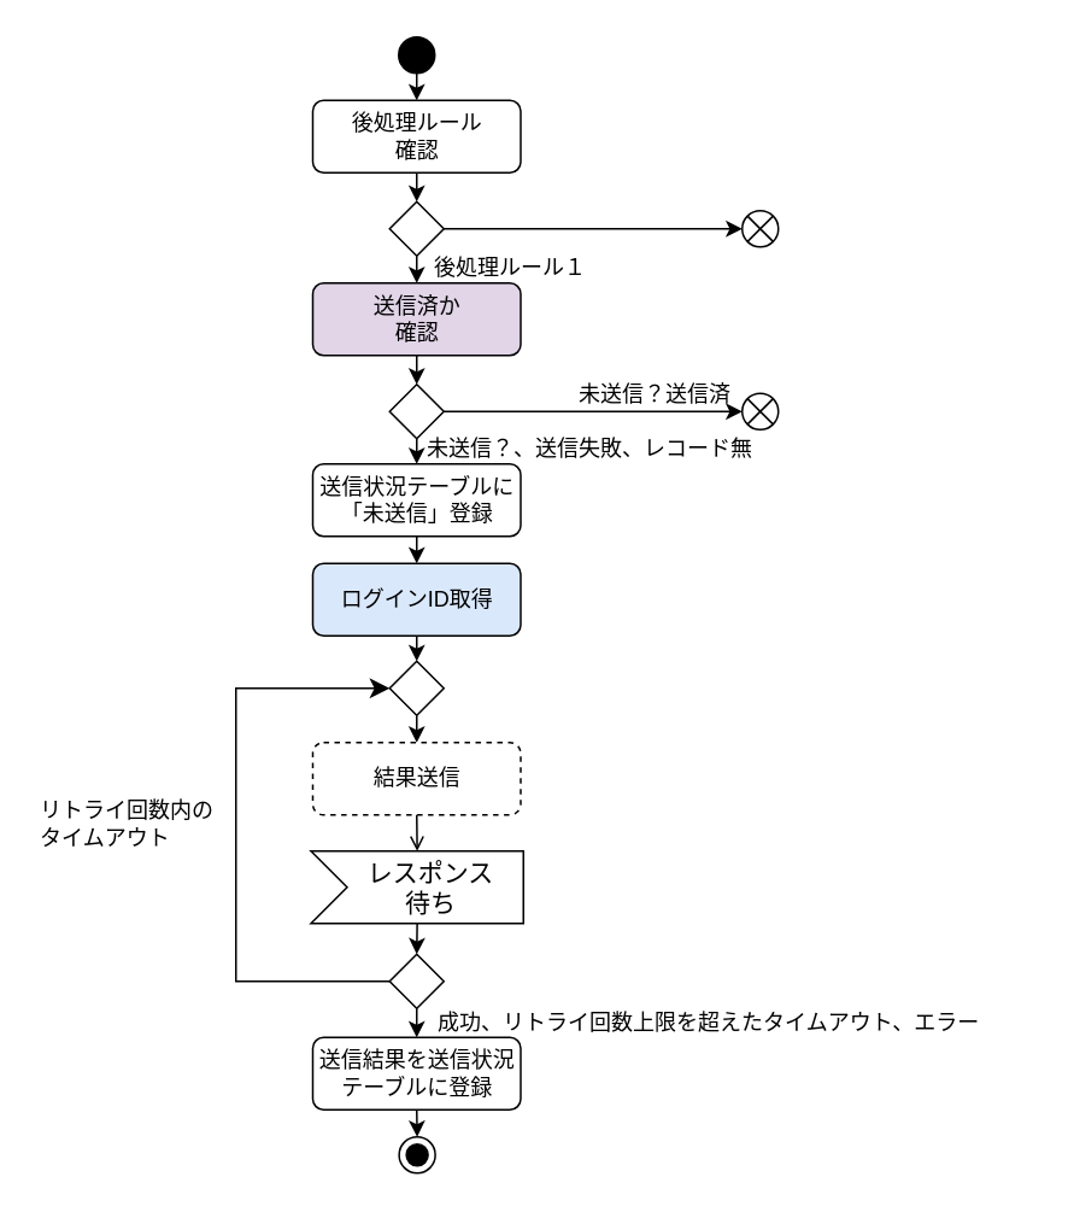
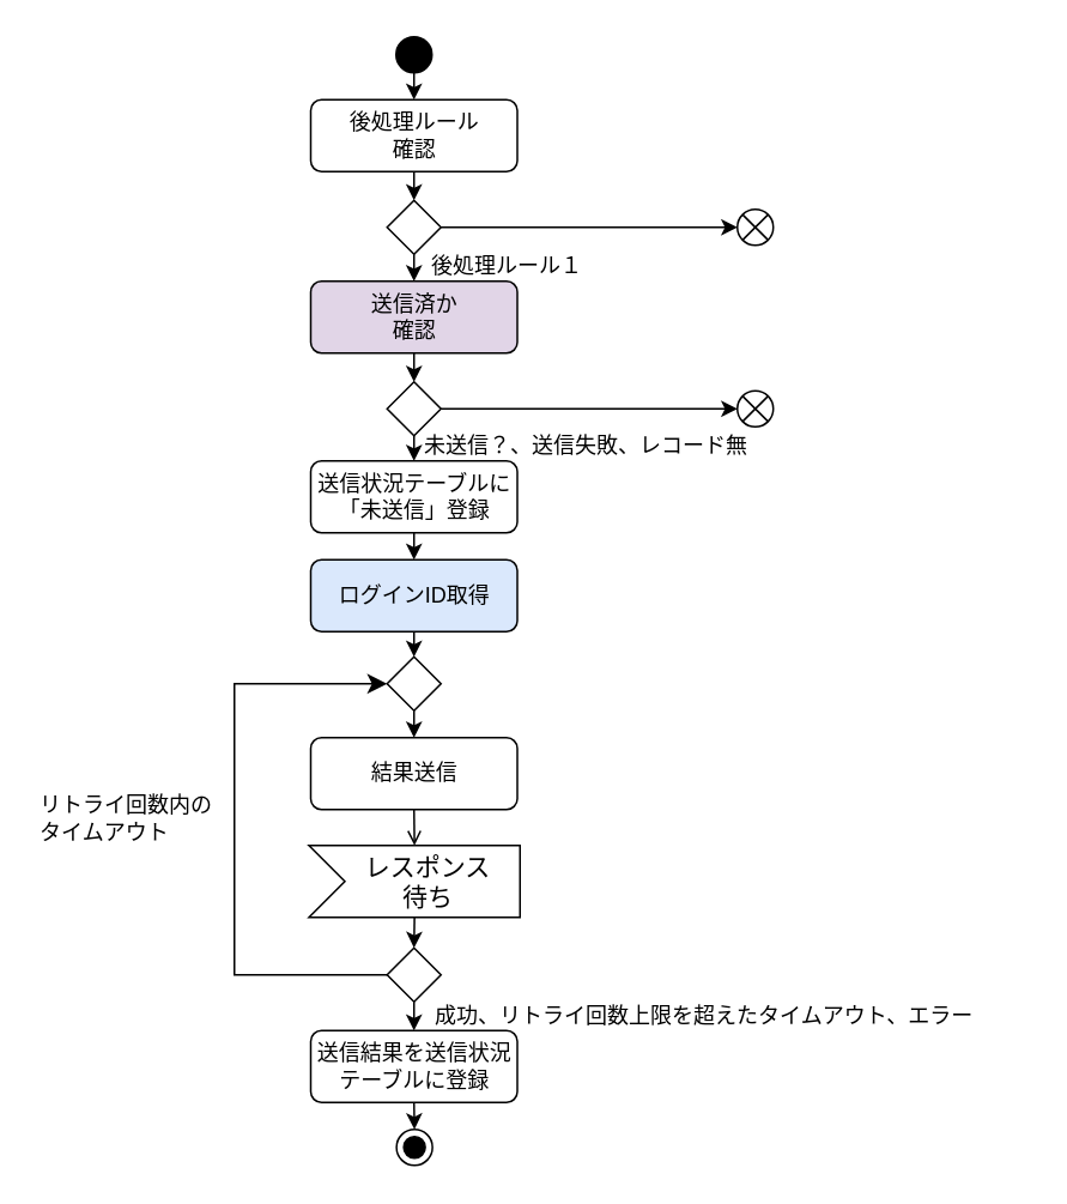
  <mxCell id="0" />
  <mxCell id="1" parent="0" />
  <mxCell id="2" value="リトライ回数内の&lt;div&gt;タイムアウト&lt;/div&gt;" style="text;html=1;align=left;verticalAlign=middle;whiteSpace=wrap;rounded=0;" parent="1" vertex="1"><mxGeometry x="20" y="440" width="110" height="30" as="geometry" /></mxCell>
- <mxCell id="3" value="未送信？送信済" style="text;html=1;align=center;verticalAlign=middle;whiteSpace=wrap;rounded=0;" parent="1" vertex="1"><mxGeometry x="316" y="203" width="92" height="30" as="geometry" /></mxCell>
  <mxCell id="4" value="未送信？、送信失敗、レコード無" style="text;html=1;align=center;verticalAlign=middle;whiteSpace=wrap;rounded=0;" parent="1" vertex="1"><mxGeometry x="225" y="233" width="202" height="30" as="geometry" /></mxCell>
  <mxCell id="5" value="後処理ルール１" style="text;html=1;align=center;verticalAlign=middle;whiteSpace=wrap;rounded=0;" parent="1" vertex="1"><mxGeometry x="232" y="133" width="100" height="30" as="geometry" /></mxCell>
  <mxCell id="6" style="edgeStyle=none;html=1;exitX=0.5;exitY=1;exitDx=0;exitDy=0;" parent="1" source="7" target="8" edge="1"><mxGeometry relative="1" as="geometry" /></mxCell>
  <mxCell id="7" value="" style="ellipse;fillColor=strokeColor;html=1;" parent="1" vertex="1"><mxGeometry x="220" y="20" width="20" height="20" as="geometry" /></mxCell>
  <mxCell id="8" value="後処理ルール&lt;div&gt;確認&lt;/div&gt;" style="rounded=1;whiteSpace=wrap;html=1;" parent="1" vertex="1"><mxGeometry x="172.5" y="55" width="115" height="40" as="geometry" /></mxCell>
  <mxCell id="9" value="" style="ellipse;html=1;shape=endState;fillColor=strokeColor;" parent="1" vertex="1"><mxGeometry x="220.25" y="628" width="20" height="20" as="geometry" /></mxCell>
  <mxCell id="10" style="edgeStyle=none;html=1;exitX=0.5;exitY=1;exitDx=0;exitDy=0;entryX=0.5;entryY=0;entryDx=0;entryDy=0;" parent="1" source="12" target="15" edge="1"><mxGeometry relative="1" as="geometry" /></mxCell>
  <mxCell id="11" style="edgeStyle=none;html=1;exitX=1;exitY=0.5;exitDx=0;exitDy=0;entryX=0;entryY=0.5;entryDx=0;entryDy=0;" parent="1" source="12" target="34" edge="1"><mxGeometry relative="1" as="geometry" /></mxCell>
  <mxCell id="12" value="" style="rhombus;" parent="1" vertex="1"><mxGeometry x="215" y="111" width="30" height="30" as="geometry" /></mxCell>
  <mxCell id="13" style="edgeStyle=none;html=1;exitX=0.5;exitY=1;exitDx=0;exitDy=0;entryX=0.5;entryY=0;entryDx=0;entryDy=0;" parent="1" source="8" target="12" edge="1"><mxGeometry relative="1" as="geometry"><mxPoint x="240" y="50" as="sourcePoint" /><mxPoint x="240" y="70" as="targetPoint" /></mxGeometry></mxCell>
  <mxCell id="14" style="edgeStyle=none;html=1;exitX=0.5;exitY=1;exitDx=0;exitDy=0;entryX=0.5;entryY=0;entryDx=0;entryDy=0;" parent="1" source="15" target="18" edge="1"><mxGeometry relative="1" as="geometry" /></mxCell>
  <mxCell id="15" value="送信済か&lt;div&gt;確認&lt;/div&gt;" style="rounded=1;whiteSpace=wrap;html=1;fillColor=#e1d5e7;" parent="1" vertex="1"><mxGeometry x="172.5" y="156" width="115" height="40" as="geometry" /></mxCell>
  <mxCell id="16" style="edgeStyle=none;html=1;exitX=0.5;exitY=1;exitDx=0;exitDy=0;entryX=0.5;entryY=0;entryDx=0;entryDy=0;" parent="1" source="18" target="20" edge="1"><mxGeometry relative="1" as="geometry" /></mxCell>
  <mxCell id="17" style="edgeStyle=none;html=1;exitX=1;exitY=0.5;exitDx=0;exitDy=0;" parent="1" source="18" target="35" edge="1"><mxGeometry relative="1" as="geometry" /></mxCell>
  <mxCell id="18" value="" style="rhombus;" parent="1" vertex="1"><mxGeometry x="215" y="212" width="30" height="30" as="geometry" /></mxCell>
  <mxCell id="19" style="edgeStyle=none;html=1;exitX=0.5;exitY=1;exitDx=0;exitDy=0;entryX=0.5;entryY=0;entryDx=0;entryDy=0;" parent="1" source="20" target="22" edge="1"><mxGeometry relative="1" as="geometry" /></mxCell>
  <mxCell id="20" value="送信状況&lt;span style=&quot;background-color: transparent;&quot;&gt;テーブルに「未送信」登録&lt;/span&gt;" style="rounded=1;whiteSpace=wrap;html=1;" parent="1" vertex="1"><mxGeometry x="172.5" y="256" width="115" height="40" as="geometry" /></mxCell>
  <mxCell id="21" style="edgeStyle=none;html=1;exitX=0.5;exitY=1;exitDx=0;exitDy=0;entryX=0.5;entryY=0;entryDx=0;entryDy=0;" parent="1" source="22" target="24" edge="1"><mxGeometry relative="1" as="geometry" /></mxCell>
  <mxCell id="22" value="ログインID取得" style="rounded=1;whiteSpace=wrap;html=1;fillColor=#dae8fc;" parent="1" vertex="1"><mxGeometry x="172.5" y="311" width="115" height="40" as="geometry" /></mxCell>
  <mxCell id="23" style="edgeStyle=none;html=1;exitX=0.5;exitY=1;exitDx=0;exitDy=0;entryX=0.5;entryY=0;entryDx=0;entryDy=0;" parent="1" source="24" target="25" edge="1"><mxGeometry relative="1" as="geometry" /></mxCell>
  <mxCell id="24" value="" style="rhombus;" parent="1" vertex="1"><mxGeometry x="215" y="365" width="30" height="30" as="geometry" /></mxCell>
- <mxCell id="25" value="結果送信" style="rounded=1;whiteSpace=wrap;html=1;dashed=1;" parent="1" vertex="1"><mxGeometry x="172.5" y="410" width="115" height="40" as="geometry" /></mxCell>
+ <mxCell id="25" value="結果送信" style="rounded=1;whiteSpace=wrap;html=1;" parent="1" vertex="1"><mxGeometry x="172.5" y="410" width="115" height="40" as="geometry" /></mxCell>
  <mxCell id="26" style="edgeStyle=none;html=1;exitX=0;exitY=0;exitDx=58.75;exitDy=40;exitPerimeter=0;entryX=0.5;entryY=0;entryDx=0;entryDy=0;" parent="1" source="27" target="32" edge="1"><mxGeometry relative="1" as="geometry" /></mxCell>
  <mxCell id="27" value="レスポンス&lt;div&gt;待ち&lt;/div&gt;" style="html=1;shape=mxgraph.infographic.ribbonSimple;notch1=20;notch2=0;align=center;verticalAlign=middle;fontSize=14;fontStyle=0;fillColor=#FFFFFF;flipH=0;spacingRight=0;spacingLeft=14;whiteSpace=wrap;" parent="1" vertex="1"><mxGeometry x="171.5" y="470" width="117.5" height="40" as="geometry" /></mxCell>
  <mxCell id="28" style="edgeStyle=none;html=1;exitX=0.5;exitY=1;exitDx=0;exitDy=0;entryX=0;entryY=0;entryDx=58.75;entryDy=0;entryPerimeter=0;endArrow=open;" parent="1" source="25" target="27" edge="1"><mxGeometry relative="1" as="geometry" /></mxCell>
  <mxCell id="29" style="edgeStyle=none;html=1;exitX=0.5;exitY=1;exitDx=0;exitDy=0;entryX=0.5;entryY=0;entryDx=0;entryDy=0;" parent="1" source="30" target="9" edge="1"><mxGeometry relative="1" as="geometry" /></mxCell>
  <mxCell id="30" value="送信結果を送信状況&lt;div&gt;テーブルに登録&lt;/div&gt;" style="rounded=1;whiteSpace=wrap;html=1;" parent="1" vertex="1"><mxGeometry x="172.5" y="573" width="115" height="40" as="geometry" /></mxCell>
  <mxCell id="31" style="edgeStyle=none;html=1;exitX=0.5;exitY=1;exitDx=0;exitDy=0;entryX=0.5;entryY=0;entryDx=0;entryDy=0;" parent="1" source="32" target="30" edge="1"><mxGeometry relative="1" as="geometry" /></mxCell>
  <mxCell id="32" value="" style="rhombus;" parent="1" vertex="1"><mxGeometry x="215" y="527" width="30" height="30" as="geometry" /></mxCell>
  <mxCell id="33" value="" style="edgeStyle=elbowEdgeStyle;elbow=horizontal;endArrow=classic;html=1;curved=0;rounded=0;endSize=8;startSize=8;exitX=0;exitY=0.5;exitDx=0;exitDy=0;entryX=0;entryY=0.5;entryDx=0;entryDy=0;" parent="1" source="32" target="24" edge="1"><mxGeometry width="50" height="50" relative="1" as="geometry"><mxPoint x="330" y="350" as="sourcePoint" /><mxPoint x="380" y="300" as="targetPoint" /><Array as="points"><mxPoint x="130" y="460" /></Array></mxGeometry></mxCell>
  <mxCell id="34" value="" style="shape=sumEllipse;perimeter=ellipsePerimeter;html=1;backgroundOutline=1;" parent="1" vertex="1"><mxGeometry x="410" y="116" width="20" height="20" as="geometry" /></mxCell>
  <mxCell id="35" value="" style="shape=sumEllipse;perimeter=ellipsePerimeter;html=1;backgroundOutline=1;" parent="1" vertex="1"><mxGeometry x="410" y="217" width="20" height="20" as="geometry" /></mxCell>
  <mxCell id="36" value="成功、リトライ回数上限を超えたタイムアウト、エラー" style="text;html=1;align=left;verticalAlign=middle;whiteSpace=wrap;rounded=0;" parent="1" vertex="1"><mxGeometry x="240.25" y="550" width="331" height="30" as="geometry" /></mxCell>
